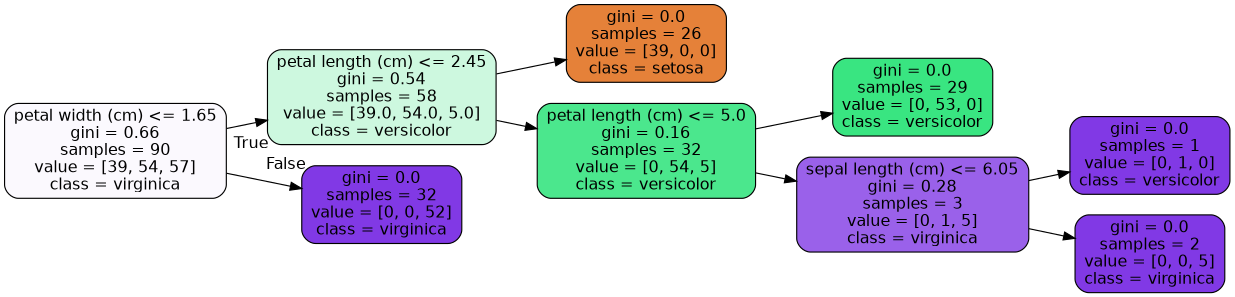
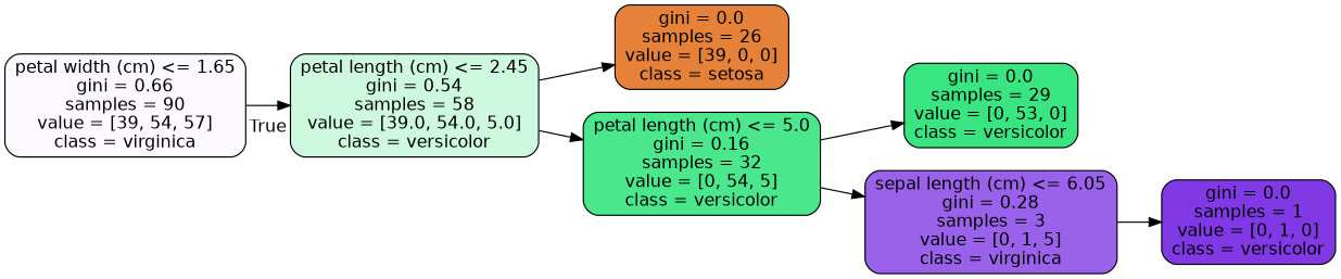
  digraph {
    rankdir=LR
    node [color=black fillcolor="#8139e5" fontname=helvetica shape=box style="filled, rounded"]
    edge [fontname=helvetica]
    n1 [fillcolor="#fbf9fe" label="petal width (cm) <= 1.65\ngini = 0.66\nsamples = 90\nvalue = [39, 54, 57]\nclass = virginica"]
    n2 [fillcolor="#cdf8df" label="petal length (cm) <= 2.45\ngini = 0.54\nsamples = 58\nvalue = [39.0, 54.0, 5.0]\nclass = versicolor"]
-   n3 [label="gini = 0.0\nsamples = 32\nvalue = [0, 0, 52]\nclass = virginica"]
    n4 [fillcolor="#e58139" label="gini = 0.0\nsamples = 26\nvalue = [39, 0, 0]\nclass = setosa"]
    n5 [fillcolor="#4be78d" label="petal length (cm) <= 5.0\ngini = 0.16\nsamples = 32\nvalue = [0, 54, 5]\nclass = versicolor"]
    n6 [fillcolor="#39e581" label="gini = 0.0\nsamples = 29\nvalue = [0, 53, 0]\nclass = versicolor"]
    n7 [fillcolor="#9a61ea" label="sepal length (cm) <= 6.05\ngini = 0.28\nsamples = 3\nvalue = [0, 1, 5]\nclass = virginica"]
    n8 [label="gini = 0.0\nsamples = 1\nvalue = [0, 1, 0]\nclass = versicolor"]
-   n9 [label="gini = 0.0\nsamples = 2\nvalue = [0, 0, 5]\nclass = virginica"]
    n1 -> n2 [headlabel=True labelangle=45 labeldistance=2.5]
-   n1 -> n3 [headlabel=False labelangle=-45 labeldistance=2.5]
    n2 -> n4
    n2 -> n5
    n5 -> n6
    n5 -> n7
    n7 -> n8
-   n7 -> n9
  }
